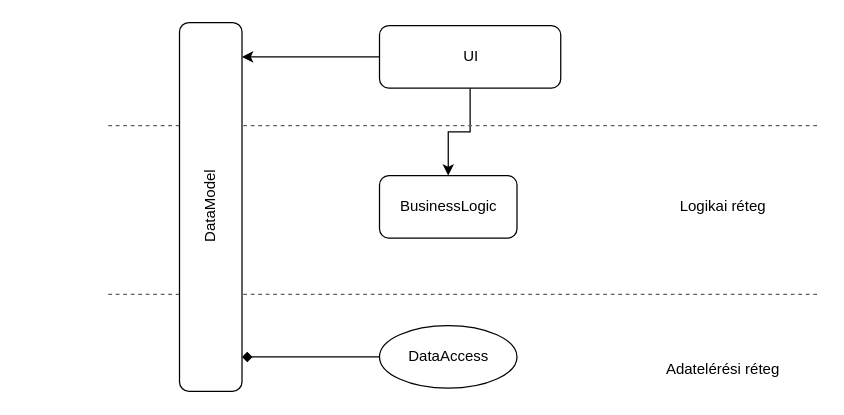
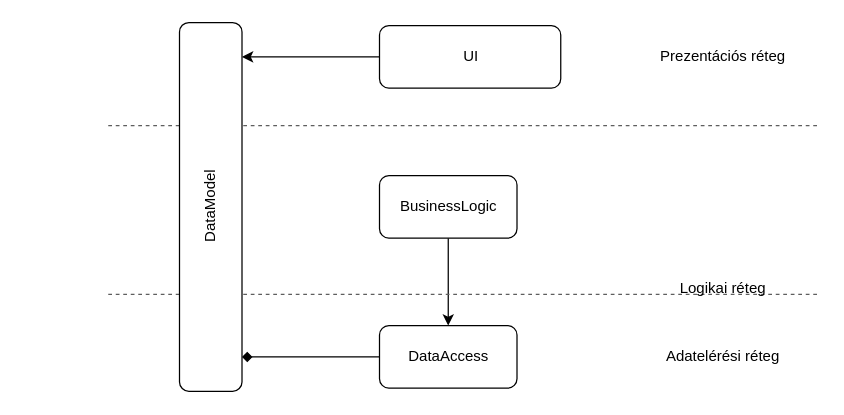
  <mxCell id="0" />
  <mxCell id="1" parent="0" />
- <mxCell id="2" style="edgeStyle=orthogonalEdgeStyle;rounded=0;orthogonalLoop=1;jettySize=auto;html=1;exitX=0.5;exitY=1;exitDx=0;exitDy=0;" edge="1" parent="1" source="4" target="6"><mxGeometry relative="1" as="geometry" /></mxCell>
  <mxCell id="3" style="edgeStyle=orthogonalEdgeStyle;rounded=0;orthogonalLoop=1;jettySize=auto;html=1;exitX=0;exitY=0.5;exitDx=0;exitDy=0;" edge="1" parent="1" source="4"><mxGeometry relative="1" as="geometry"><mxPoint x="193" y="45" as="targetPoint" /></mxGeometry></mxCell>
  <mxCell id="4" value="UI" style="html=1;rounded=1;" vertex="1" parent="1"><mxGeometry x="303" y="20" width="145" height="50" as="geometry" /></mxCell>
+ <mxCell id="5" style="edgeStyle=orthogonalEdgeStyle;rounded=0;orthogonalLoop=1;jettySize=auto;html=1;exitX=0.5;exitY=1;exitDx=0;exitDy=0;entryX=0.5;entryY=0;entryDx=0;entryDy=0;" edge="1" parent="1" source="6" target="8"><mxGeometry relative="1" as="geometry" /></mxCell>
  <mxCell id="6" value="BusinessLogic" style="html=1;rounded=1;" vertex="1" parent="1"><mxGeometry x="303" y="140" width="110" height="50" as="geometry" /></mxCell>
  <mxCell id="7" style="edgeStyle=orthogonalEdgeStyle;rounded=0;orthogonalLoop=1;jettySize=auto;html=1;exitX=0;exitY=0.5;exitDx=0;exitDy=0;entryX=0.093;entryY=1;entryDx=0;entryDy=0;entryPerimeter=0;strokeColor=#000000;endArrow=diamond;" edge="1" parent="1" source="8" target="14"><mxGeometry relative="1" as="geometry" /></mxCell>
- <mxCell id="8" value="DataAccess" style="ellipse;html=1;" vertex="1" parent="1"><mxGeometry x="303" y="260" width="110" height="50" as="geometry" /></mxCell>
+ <mxCell id="8" value="DataAccess" style="html=1;rounded=1;" vertex="1" parent="1"><mxGeometry x="303" y="260" width="110" height="50" as="geometry" /></mxCell>
  <mxCell id="9" value="" style="endArrow=none;html=1;dashed=1;strokeColor=#5E5E5E;" edge="1" parent="1"><mxGeometry width="50" height="50" relative="1" as="geometry"><mxPoint x="653" y="100" as="sourcePoint" /><mxPoint x="83" y="100" as="targetPoint" /></mxGeometry></mxCell>
+ <mxCell id="10" value="Prezentációs réteg" style="text;html=1;strokeColor=none;fillColor=none;align=center;verticalAlign=middle;whiteSpace=wrap;rounded=1;" vertex="1" parent="1"><mxGeometry x="513" y="35" width="130" height="20" as="geometry" /></mxCell>
  <mxCell id="11" value="" style="endArrow=none;html=1;dashed=1;strokeColor=#5E5E5E;" edge="1" parent="1"><mxGeometry width="50" height="50" relative="1" as="geometry"><mxPoint x="653" y="235" as="sourcePoint" /><mxPoint x="83" y="235" as="targetPoint" /></mxGeometry></mxCell>
- <mxCell id="12" value="Logikai réteg" style="text;html=1;strokeColor=none;fillColor=none;align=center;verticalAlign=middle;whiteSpace=wrap;rounded=1;" vertex="1" parent="1"><mxGeometry x="513" y="155" width="130" height="20" as="geometry" /></mxCell>
- <mxCell id="13" value="Adatelérési réteg" style="text;html=1;strokeColor=none;fillColor=none;align=center;verticalAlign=middle;whiteSpace=wrap;rounded=1;" vertex="1" parent="1"><mxGeometry x="513" y="285" width="130" height="20" as="geometry" /></mxCell>
+ <mxCell id="12" value="Logikai réteg" style="text;html=1;strokeColor=none;fillColor=none;align=center;verticalAlign=middle;whiteSpace=wrap;rounded=1;" vertex="1" parent="1"><mxGeometry x="513" y="220" width="130" height="20" as="geometry" /></mxCell>
+ <mxCell id="13" value="Adatelérési réteg" style="text;html=1;strokeColor=none;fillColor=none;align=center;verticalAlign=middle;whiteSpace=wrap;rounded=1;" vertex="1" parent="1"><mxGeometry x="513" y="275" width="130" height="20" as="geometry" /></mxCell>
  <mxCell id="14" value="DataModel" style="html=1;rounded=1;rotation=-90;" vertex="1" parent="1"><mxGeometry x="20.5" y="140" width="295" height="50" as="geometry" /></mxCell>
